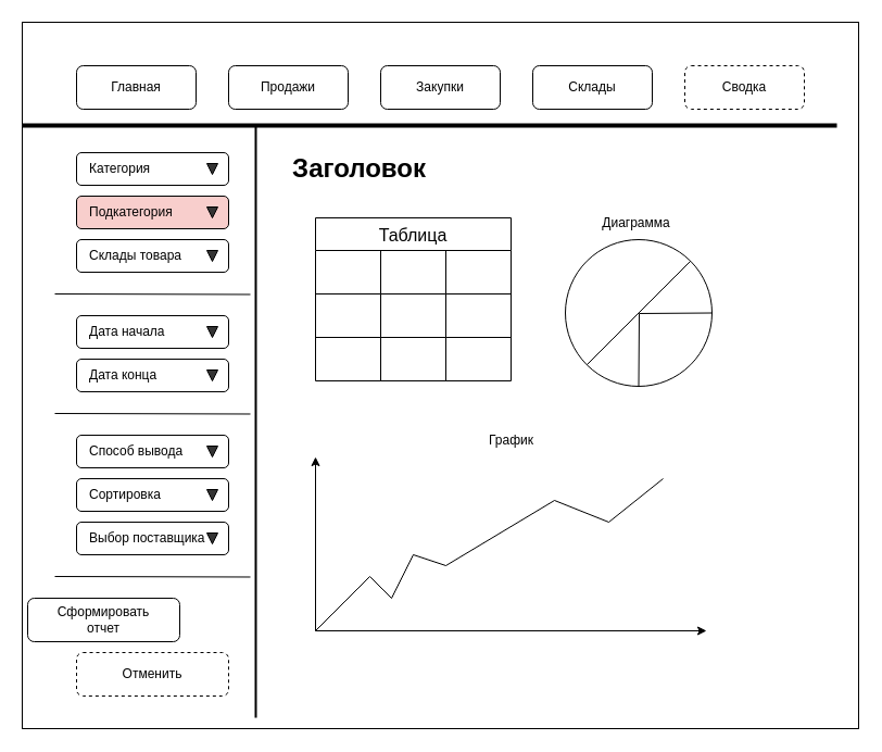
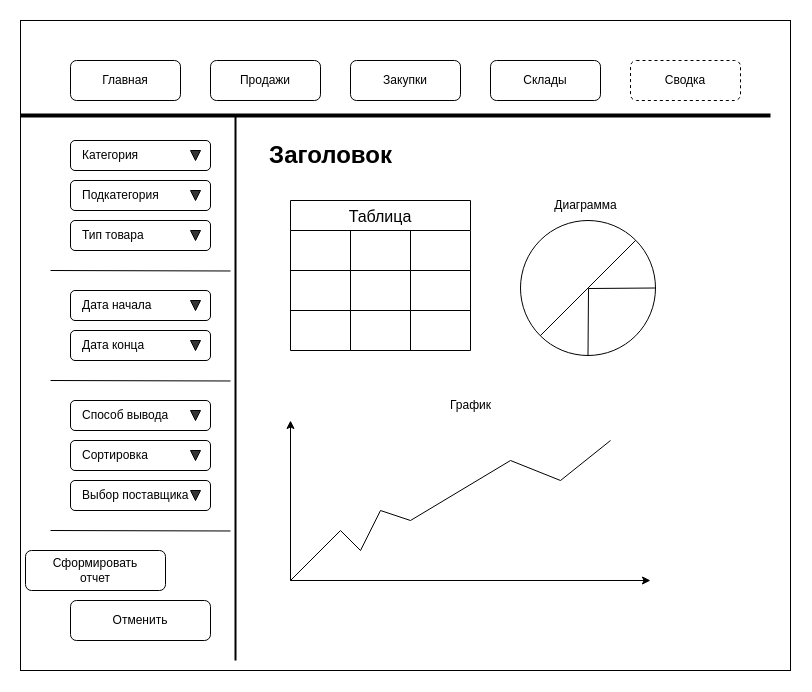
  <mxCell id="0" />
  <mxCell id="1" parent="0" />
  <mxCell id="2" value="" style="rounded=0;whiteSpace=wrap;html=1;" parent="1" vertex="1"><mxGeometry x="20" y="20" width="770" height="650" as="geometry" /></mxCell>
  <mxCell id="3" value="Главная" style="rounded=1;whiteSpace=wrap;html=1;" parent="1" vertex="1"><mxGeometry x="70" y="60" width="110" height="40" as="geometry" /></mxCell>
  <mxCell id="4" value="Продажи" style="rounded=1;whiteSpace=wrap;html=1;" parent="1" vertex="1"><mxGeometry x="210" y="60" width="110" height="40" as="geometry" /></mxCell>
  <mxCell id="5" value="Закупки" style="rounded=1;whiteSpace=wrap;html=1;" parent="1" vertex="1"><mxGeometry x="350" y="60" width="110" height="40" as="geometry" /></mxCell>
  <mxCell id="6" value="Склады" style="rounded=1;whiteSpace=wrap;html=1;" parent="1" vertex="1"><mxGeometry x="490" y="60" width="110" height="40" as="geometry" /></mxCell>
  <mxCell id="7" value="Сводка" style="rounded=1;whiteSpace=wrap;html=1;dashed=1;" parent="1" vertex="1"><mxGeometry x="630" y="60" width="110" height="40" as="geometry" /></mxCell>
  <mxCell id="8" value="&amp;nbsp; &amp;nbsp;Категория" style="rounded=1;whiteSpace=wrap;html=1;align=left;" parent="1" vertex="1"><mxGeometry x="70" y="140" width="140" height="30" as="geometry" /></mxCell>
- <mxCell id="9" value="&amp;nbsp; &amp;nbsp;Подкатегория" style="rounded=1;whiteSpace=wrap;html=1;align=left;fillColor=#f8cecc;" parent="1" vertex="1"><mxGeometry x="70" y="180" width="140" height="30" as="geometry" /></mxCell>
- <mxCell id="10" value="&amp;nbsp; &amp;nbsp;Склады товара" style="rounded=1;whiteSpace=wrap;html=1;align=left;" parent="1" vertex="1"><mxGeometry x="70" y="220" width="140" height="30" as="geometry" /></mxCell>
+ <mxCell id="9" value="&amp;nbsp; &amp;nbsp;Подкатегория" style="rounded=1;whiteSpace=wrap;html=1;align=left;" parent="1" vertex="1"><mxGeometry x="70" y="180" width="140" height="30" as="geometry" /></mxCell>
+ <mxCell id="10" value="&amp;nbsp; &amp;nbsp;Тип товара" style="rounded=1;whiteSpace=wrap;html=1;align=left;" parent="1" vertex="1"><mxGeometry x="70" y="220" width="140" height="30" as="geometry" /></mxCell>
  <mxCell id="11" value="" style="verticalLabelPosition=bottom;verticalAlign=top;html=1;shape=mxgraph.basic.acute_triangle;dx=0.5;rotation=-180;fillColor=#333333;" parent="1" vertex="1"><mxGeometry x="190" y="150" width="10" height="10" as="geometry" /></mxCell>
  <mxCell id="12" value="" style="verticalLabelPosition=bottom;verticalAlign=top;html=1;shape=mxgraph.basic.acute_triangle;dx=0.5;rotation=-180;fillColor=#333333;" parent="1" vertex="1"><mxGeometry x="190" y="190" width="10" height="10" as="geometry" /></mxCell>
  <mxCell id="13" value="" style="verticalLabelPosition=bottom;verticalAlign=top;html=1;shape=mxgraph.basic.acute_triangle;dx=0.5;rotation=-180;fillColor=#333333;" parent="1" vertex="1"><mxGeometry x="190" y="230" width="10" height="10" as="geometry" /></mxCell>
  <mxCell id="14" value="" style="line;strokeWidth=4;html=1;perimeter=backbonePerimeter;points=[];outlineConnect=0;" parent="1" vertex="1"><mxGeometry x="20" y="110" width="750" height="10" as="geometry" /></mxCell>
  <mxCell id="15" value="" style="line;strokeWidth=2;direction=south;html=1;" parent="1" vertex="1"><mxGeometry x="230" y="115" width="10" height="545" as="geometry" /></mxCell>
  <mxCell id="16" value="" style="endArrow=none;html=1;rounded=0;" parent="1" edge="1"><mxGeometry width="50" height="50" relative="1" as="geometry"><mxPoint y="270" as="sourcePoint" x="50" /><mxPoint x="230" y="270.486" as="targetPoint" /></mxGeometry></mxCell>
  <mxCell id="17" value="&amp;nbsp; &amp;nbsp;Дата начала" style="rounded=1;whiteSpace=wrap;html=1;align=left;" parent="1" vertex="1"><mxGeometry x="70" y="290" width="140" height="30" as="geometry" /></mxCell>
  <mxCell id="18" value="&amp;nbsp; &amp;nbsp;Дата конца" style="rounded=1;whiteSpace=wrap;html=1;align=left;" parent="1" vertex="1"><mxGeometry x="70" y="330" width="140" height="30" as="geometry" /></mxCell>
  <mxCell id="19" value="" style="verticalLabelPosition=bottom;verticalAlign=top;html=1;shape=mxgraph.basic.acute_triangle;dx=0.5;rotation=-180;fillColor=#333333;" parent="1" vertex="1"><mxGeometry x="190" y="300" width="10" height="10" as="geometry" /></mxCell>
  <mxCell id="20" value="" style="verticalLabelPosition=bottom;verticalAlign=top;html=1;shape=mxgraph.basic.acute_triangle;dx=0.5;rotation=-180;fillColor=#333333;" parent="1" vertex="1"><mxGeometry x="190" y="340" width="10" height="10" as="geometry" /></mxCell>
  <mxCell id="21" value="" style="endArrow=none;html=1;rounded=0;" parent="1" edge="1"><mxGeometry width="50" height="50" relative="1" as="geometry"><mxPoint y="380" as="sourcePoint" x="50" /><mxPoint x="230" y="380.486" as="targetPoint" /></mxGeometry></mxCell>
  <mxCell id="22" value="&amp;nbsp; &amp;nbsp;Способ вывода" style="rounded=1;whiteSpace=wrap;html=1;align=left;" parent="1" vertex="1"><mxGeometry x="70" y="400" width="140" height="30" as="geometry" /></mxCell>
  <mxCell id="23" value="&amp;nbsp; &amp;nbsp;Сортировка" style="rounded=1;whiteSpace=wrap;html=1;align=left;" parent="1" vertex="1"><mxGeometry x="70" y="440" width="140" height="30" as="geometry" /></mxCell>
  <mxCell id="24" value="" style="verticalLabelPosition=bottom;verticalAlign=top;html=1;shape=mxgraph.basic.acute_triangle;dx=0.5;rotation=-180;fillColor=#333333;" parent="1" vertex="1"><mxGeometry x="190" y="410" width="10" height="10" as="geometry" /></mxCell>
  <mxCell id="25" value="" style="verticalLabelPosition=bottom;verticalAlign=top;html=1;shape=mxgraph.basic.acute_triangle;dx=0.5;rotation=-180;fillColor=#333333;" parent="1" vertex="1"><mxGeometry x="190" y="450" width="10" height="10" as="geometry" /></mxCell>
  <mxCell id="26" value="&amp;nbsp; &amp;nbsp;Выбор поставщика" style="rounded=1;whiteSpace=wrap;html=1;align=left;" parent="1" vertex="1"><mxGeometry x="70" y="480" width="140" height="30" as="geometry" /></mxCell>
  <mxCell id="27" value="" style="verticalLabelPosition=bottom;verticalAlign=top;html=1;shape=mxgraph.basic.acute_triangle;dx=0.5;rotation=-180;fillColor=#333333;" parent="1" vertex="1"><mxGeometry x="190" y="490" width="10" height="10" as="geometry" /></mxCell>
  <mxCell id="28" value="Сформировать&lt;br&gt;отчет" style="rounded=1;whiteSpace=wrap;html=1;" parent="1" vertex="1"><mxGeometry x="25" y="550" width="140" height="40" as="geometry" /></mxCell>
  <mxCell id="29" value="" style="endArrow=none;html=1;rounded=0;" parent="1" edge="1"><mxGeometry width="50" height="50" relative="1" as="geometry"><mxPoint y="530" as="sourcePoint" x="50" /><mxPoint x="230" y="530.486" as="targetPoint" /></mxGeometry></mxCell>
- <mxCell id="30" value="Отменить" style="rounded=1;whiteSpace=wrap;html=1;dashed=1;" parent="1" vertex="1"><mxGeometry x="70" y="600" width="140" height="40" as="geometry" /></mxCell>
+ <mxCell id="30" value="Отменить" style="rounded=1;whiteSpace=wrap;html=1;" parent="1" vertex="1"><mxGeometry x="70" y="600" width="140" height="40" as="geometry" /></mxCell>
  <mxCell id="31" value="Таблица" style="shape=table;startSize=30;container=1;collapsible=0;childLayout=tableLayout;strokeColor=default;fontSize=16;" parent="1" vertex="1"><mxGeometry x="290" y="200" width="180" height="150" as="geometry" /></mxCell>
  <mxCell id="32" value="" style="shape=tableRow;horizontal=0;startSize=0;swimlaneHead=0;swimlaneBody=0;strokeColor=inherit;top=0;left=0;bottom=0;right=0;collapsible=0;dropTarget=0;fillColor=none;points=[[0,0.5],[1,0.5]];portConstraint=eastwest;fontSize=16;" parent="31" vertex="1"><mxGeometry y="30" width="180" height="40" as="geometry" /></mxCell>
  <mxCell id="33" value="" style="shape=partialRectangle;html=1;whiteSpace=wrap;connectable=0;strokeColor=inherit;overflow=hidden;fillColor=none;top=0;left=0;bottom=0;right=0;pointerEvents=1;fontSize=16;" parent="32" vertex="1"><mxGeometry width="60" height="40" as="geometry"><mxRectangle width="60" height="40" as="alternateBounds" /></mxGeometry></mxCell>
  <mxCell id="34" value="" style="shape=partialRectangle;html=1;whiteSpace=wrap;connectable=0;strokeColor=inherit;overflow=hidden;fillColor=none;top=0;left=0;bottom=0;right=0;pointerEvents=1;fontSize=16;" parent="32" vertex="1"><mxGeometry x="60" width="60" height="40" as="geometry"><mxRectangle width="60" height="40" as="alternateBounds" /></mxGeometry></mxCell>
  <mxCell id="35" value="" style="shape=partialRectangle;html=1;whiteSpace=wrap;connectable=0;strokeColor=inherit;overflow=hidden;fillColor=none;top=0;left=0;bottom=0;right=0;pointerEvents=1;fontSize=16;" parent="32" vertex="1"><mxGeometry x="120" width="60" height="40" as="geometry"><mxRectangle width="60" height="40" as="alternateBounds" /></mxGeometry></mxCell>
  <mxCell id="36" value="" style="shape=tableRow;horizontal=0;startSize=0;swimlaneHead=0;swimlaneBody=0;strokeColor=inherit;top=0;left=0;bottom=0;right=0;collapsible=0;dropTarget=0;fillColor=none;points=[[0,0.5],[1,0.5]];portConstraint=eastwest;fontSize=16;" parent="31" vertex="1"><mxGeometry y="70" width="180" height="40" as="geometry" /></mxCell>
  <mxCell id="37" value="" style="shape=partialRectangle;html=1;whiteSpace=wrap;connectable=0;strokeColor=inherit;overflow=hidden;fillColor=none;top=0;left=0;bottom=0;right=0;pointerEvents=1;fontSize=16;" parent="36" vertex="1"><mxGeometry width="60" height="40" as="geometry"><mxRectangle width="60" height="40" as="alternateBounds" /></mxGeometry></mxCell>
  <mxCell id="38" value="" style="shape=partialRectangle;html=1;whiteSpace=wrap;connectable=0;strokeColor=inherit;overflow=hidden;fillColor=none;top=0;left=0;bottom=0;right=0;pointerEvents=1;fontSize=16;" parent="36" vertex="1"><mxGeometry x="60" width="60" height="40" as="geometry"><mxRectangle width="60" height="40" as="alternateBounds" /></mxGeometry></mxCell>
  <mxCell id="39" value="" style="shape=partialRectangle;html=1;whiteSpace=wrap;connectable=0;strokeColor=inherit;overflow=hidden;fillColor=none;top=0;left=0;bottom=0;right=0;pointerEvents=1;fontSize=16;" parent="36" vertex="1"><mxGeometry x="120" width="60" height="40" as="geometry"><mxRectangle width="60" height="40" as="alternateBounds" /></mxGeometry></mxCell>
  <mxCell id="40" value="" style="shape=tableRow;horizontal=0;startSize=0;swimlaneHead=0;swimlaneBody=0;strokeColor=inherit;top=0;left=0;bottom=0;right=0;collapsible=0;dropTarget=0;fillColor=none;points=[[0,0.5],[1,0.5]];portConstraint=eastwest;fontSize=16;" parent="31" vertex="1"><mxGeometry y="110" width="180" height="40" as="geometry" /></mxCell>
  <mxCell id="41" value="" style="shape=partialRectangle;html=1;whiteSpace=wrap;connectable=0;strokeColor=inherit;overflow=hidden;fillColor=none;top=0;left=0;bottom=0;right=0;pointerEvents=1;fontSize=16;" parent="40" vertex="1"><mxGeometry width="60" height="40" as="geometry"><mxRectangle width="60" height="40" as="alternateBounds" /></mxGeometry></mxCell>
  <mxCell id="42" value="" style="shape=partialRectangle;html=1;whiteSpace=wrap;connectable=0;strokeColor=inherit;overflow=hidden;fillColor=none;top=0;left=0;bottom=0;right=0;pointerEvents=1;fontSize=16;" parent="40" vertex="1"><mxGeometry x="60" width="60" height="40" as="geometry"><mxRectangle width="60" height="40" as="alternateBounds" /></mxGeometry></mxCell>
  <mxCell id="43" value="" style="shape=partialRectangle;html=1;whiteSpace=wrap;connectable=0;strokeColor=inherit;overflow=hidden;fillColor=none;top=0;left=0;bottom=0;right=0;pointerEvents=1;fontSize=16;" parent="40" vertex="1"><mxGeometry x="120" width="60" height="40" as="geometry"><mxRectangle width="60" height="40" as="alternateBounds" /></mxGeometry></mxCell>
  <mxCell id="44" value="Заголовок" style="text;strokeColor=none;fillColor=none;html=1;fontSize=24;fontStyle=1;verticalAlign=middle;align=center;" parent="1" vertex="1"><mxGeometry x="280" y="135" width="100" height="40" as="geometry" /></mxCell>
  <mxCell id="45" value="" style="ellipse;whiteSpace=wrap;html=1;aspect=fixed;" parent="1" vertex="1"><mxGeometry x="520" y="220" width="135" height="135" as="geometry" /></mxCell>
  <mxCell id="46" value="" style="endArrow=none;html=1;rounded=0;entryX=1;entryY=0;entryDx=0;entryDy=0;exitX=0;exitY=1;exitDx=0;exitDy=0;" parent="1" source="45" target="45" edge="1"><mxGeometry width="50" height="50" relative="1" as="geometry"><mxPoint x="570" y="310" as="sourcePoint" /><mxPoint x="620" y="260" as="targetPoint" /></mxGeometry></mxCell>
  <mxCell id="47" value="" style="endArrow=none;html=1;rounded=0;entryX=1;entryY=0.5;entryDx=0;entryDy=0;exitX=0.5;exitY=1;exitDx=0;exitDy=0;" parent="1" source="45" target="45" edge="1"><mxGeometry width="50" height="50" relative="1" as="geometry"><mxPoint x="553" y="342" as="sourcePoint" /><mxPoint x="667" y="228" as="targetPoint" /><Array as="points"><mxPoint x="588" y="288" /></Array></mxGeometry></mxCell>
  <mxCell id="48" value="" style="endArrow=classic;html=1;rounded=0;" parent="1" edge="1"><mxGeometry width="50" height="50" relative="1" as="geometry"><mxPoint x="290" y="580" as="sourcePoint" /><mxPoint x="290" y="420" as="targetPoint" /></mxGeometry></mxCell>
  <mxCell id="49" value="" style="endArrow=classic;html=1;rounded=0;" parent="1" edge="1"><mxGeometry width="50" height="50" relative="1" as="geometry"><mxPoint x="290" y="580" as="sourcePoint" /><mxPoint x="650" y="580" as="targetPoint" /></mxGeometry></mxCell>
  <mxCell id="50" value="" style="endArrow=none;html=1;rounded=0;" parent="1" edge="1"><mxGeometry width="50" height="50" relative="1" as="geometry"><mxPoint x="290" y="580" as="sourcePoint" /><mxPoint x="340" y="530" as="targetPoint" /></mxGeometry></mxCell>
  <mxCell id="51" value="" style="endArrow=none;html=1;rounded=0;" parent="1" edge="1"><mxGeometry width="50" height="50" relative="1" as="geometry"><mxPoint x="340" y="530" as="sourcePoint" /><mxPoint x="380" y="510" as="targetPoint" /><Array as="points"><mxPoint x="360" y="550" /></Array></mxGeometry></mxCell>
  <mxCell id="52" value="" style="endArrow=none;html=1;rounded=0;" parent="1" edge="1"><mxGeometry width="50" height="50" relative="1" as="geometry"><mxPoint x="380" y="510" as="sourcePoint" /><mxPoint x="610" y="440" as="targetPoint" /><Array as="points"><mxPoint x="410" y="520" /><mxPoint x="510" y="460" /><mxPoint x="560" y="480" /></Array></mxGeometry></mxCell>
  <mxCell id="53" value="Диаграмма" style="text;html=1;align=center;verticalAlign=middle;resizable=0;points=[];autosize=1;strokeColor=none;fillColor=none;" vertex="1" parent="1"><mxGeometry x="540" y="190" width="90" height="30" as="geometry" /></mxCell>
  <mxCell id="54" value="График" style="text;html=1;align=center;verticalAlign=middle;resizable=0;points=[];autosize=1;strokeColor=none;fillColor=none;" vertex="1" parent="1"><mxGeometry x="440" y="390" width="60" height="30" as="geometry" /></mxCell>
